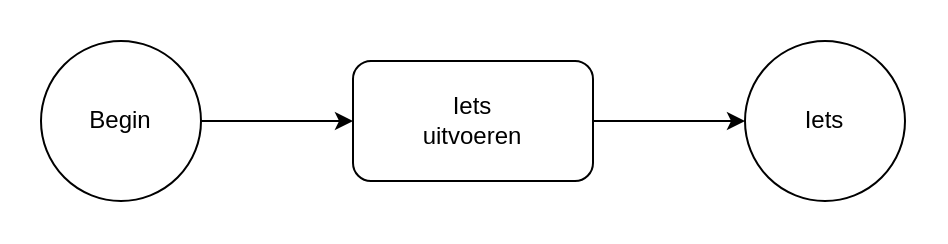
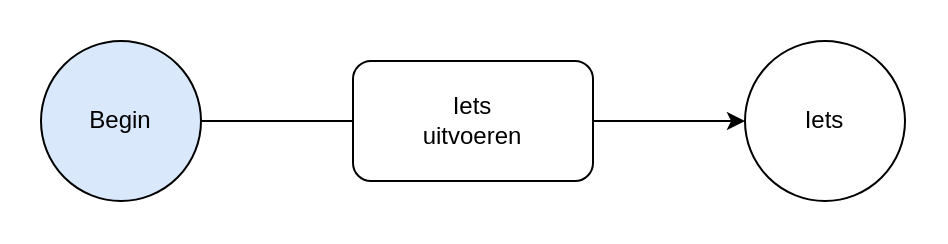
  <mxCell id="0" />
  <mxCell id="1" parent="0" />
- <mxCell id="2" value="" style="edgeStyle=orthogonalEdgeStyle;rounded=0;orthogonalLoop=1;jettySize=auto;html=1;" edge="1" parent="1" source="3" target="6"><mxGeometry relative="1" as="geometry" /></mxCell>
- <mxCell id="3" value="Begin" style="ellipse;whiteSpace=wrap;html=1;aspect=fixed;" vertex="1" parent="1"><mxGeometry x="20" y="20" width="80" height="80" as="geometry" /></mxCell>
+ <mxCell id="2" value="" style="edgeStyle=orthogonalEdgeStyle;rounded=0;orthogonalLoop=1;jettySize=auto;html=1;endArrow=none;" edge="1" parent="1" source="3" target="6"><mxGeometry relative="1" as="geometry" /></mxCell>
+ <mxCell id="3" value="Begin" style="ellipse;whiteSpace=wrap;html=1;aspect=fixed;fillColor=#dae8fc;" vertex="1" parent="1"><mxGeometry x="20" y="20" width="80" height="80" as="geometry" /></mxCell>
  <mxCell id="4" value="Iets" style="ellipse;whiteSpace=wrap;html=1;aspect=fixed;" vertex="1" parent="1"><mxGeometry x="372" y="20" width="80" height="80" as="geometry" /></mxCell>
  <mxCell id="5" value="" style="edgeStyle=orthogonalEdgeStyle;rounded=0;orthogonalLoop=1;jettySize=auto;html=1;" edge="1" parent="1" source="6" target="4"><mxGeometry relative="1" as="geometry" /></mxCell>
  <mxCell id="6" value="Iets&lt;br&gt;uitvoeren" style="rounded=1;whiteSpace=wrap;html=1;" vertex="1" parent="1"><mxGeometry x="176" y="30" width="120" height="60" as="geometry" /></mxCell>
